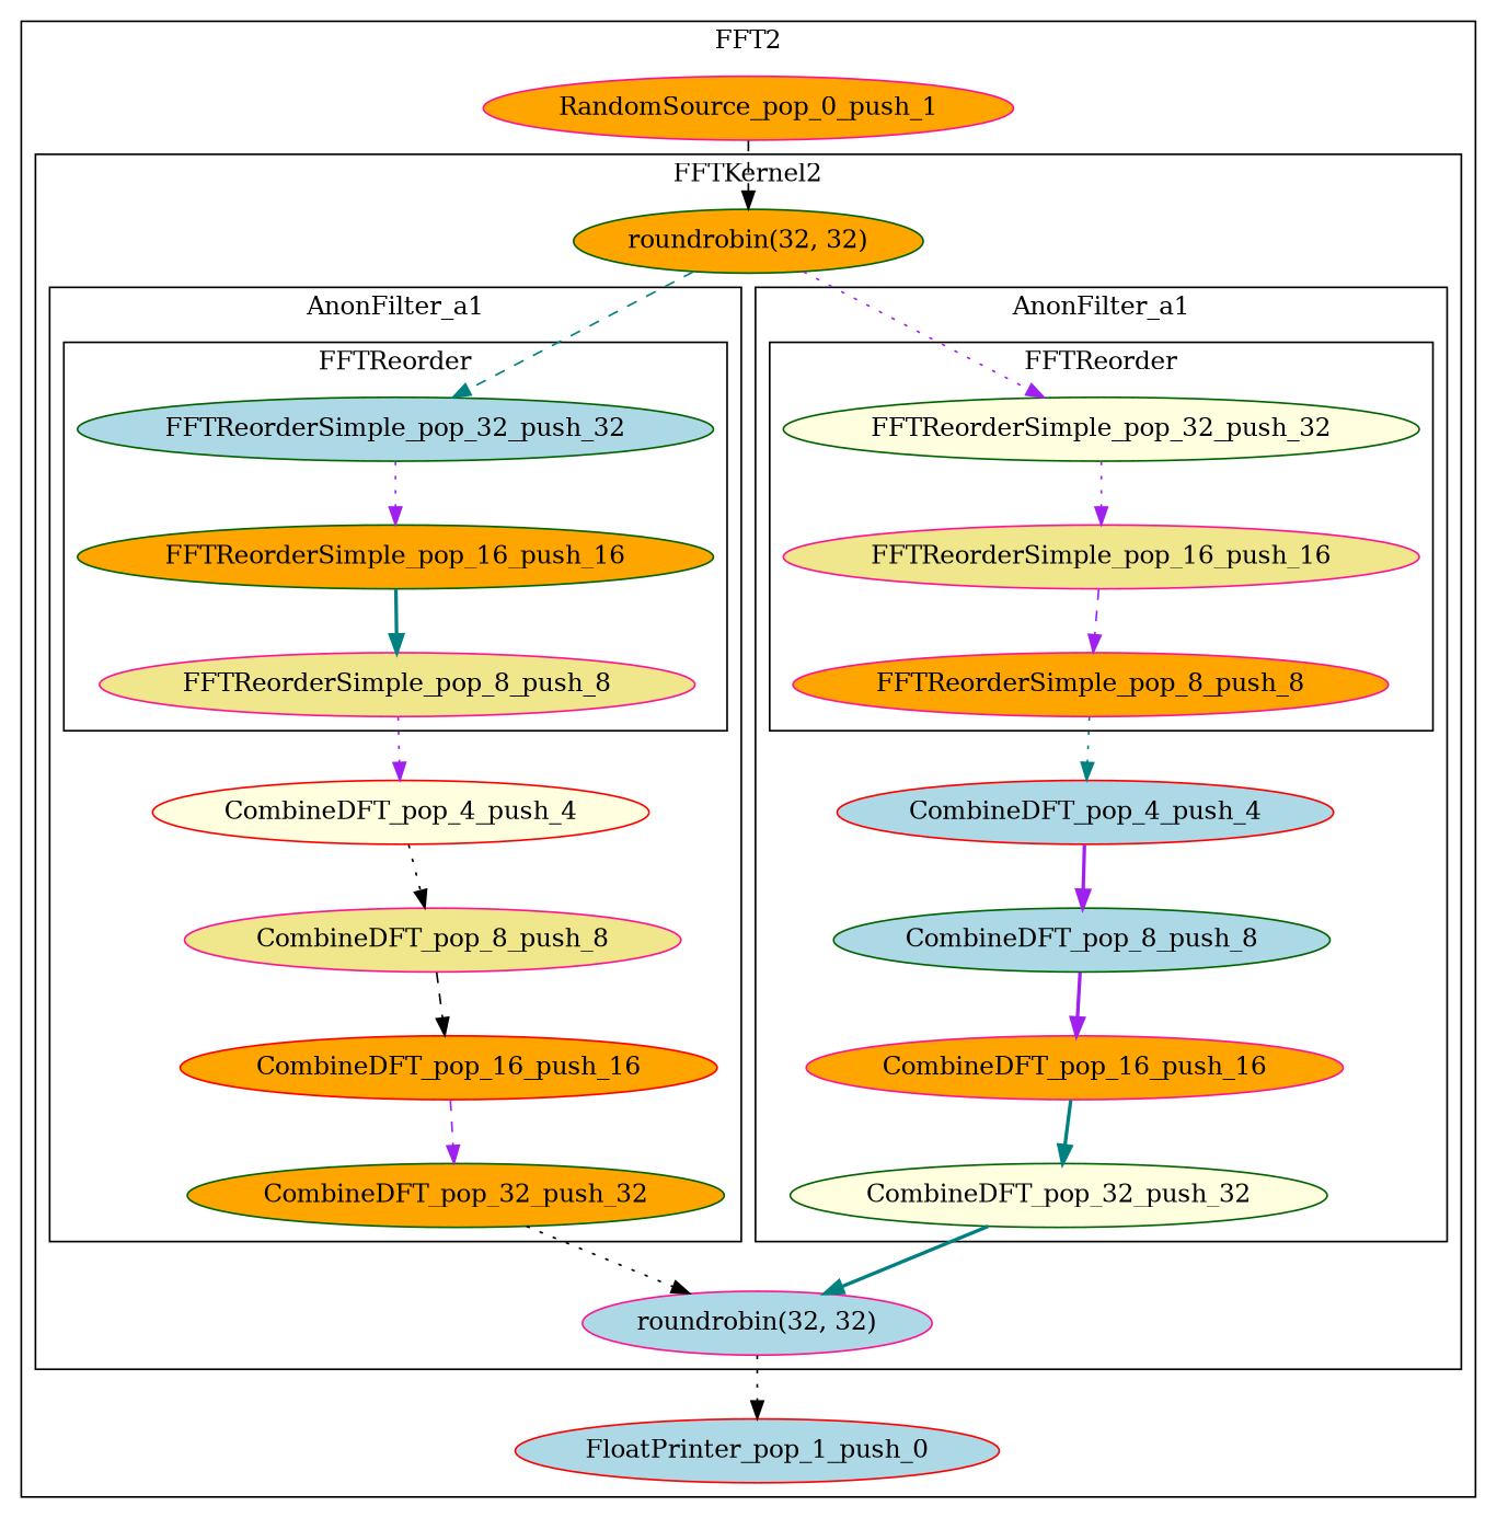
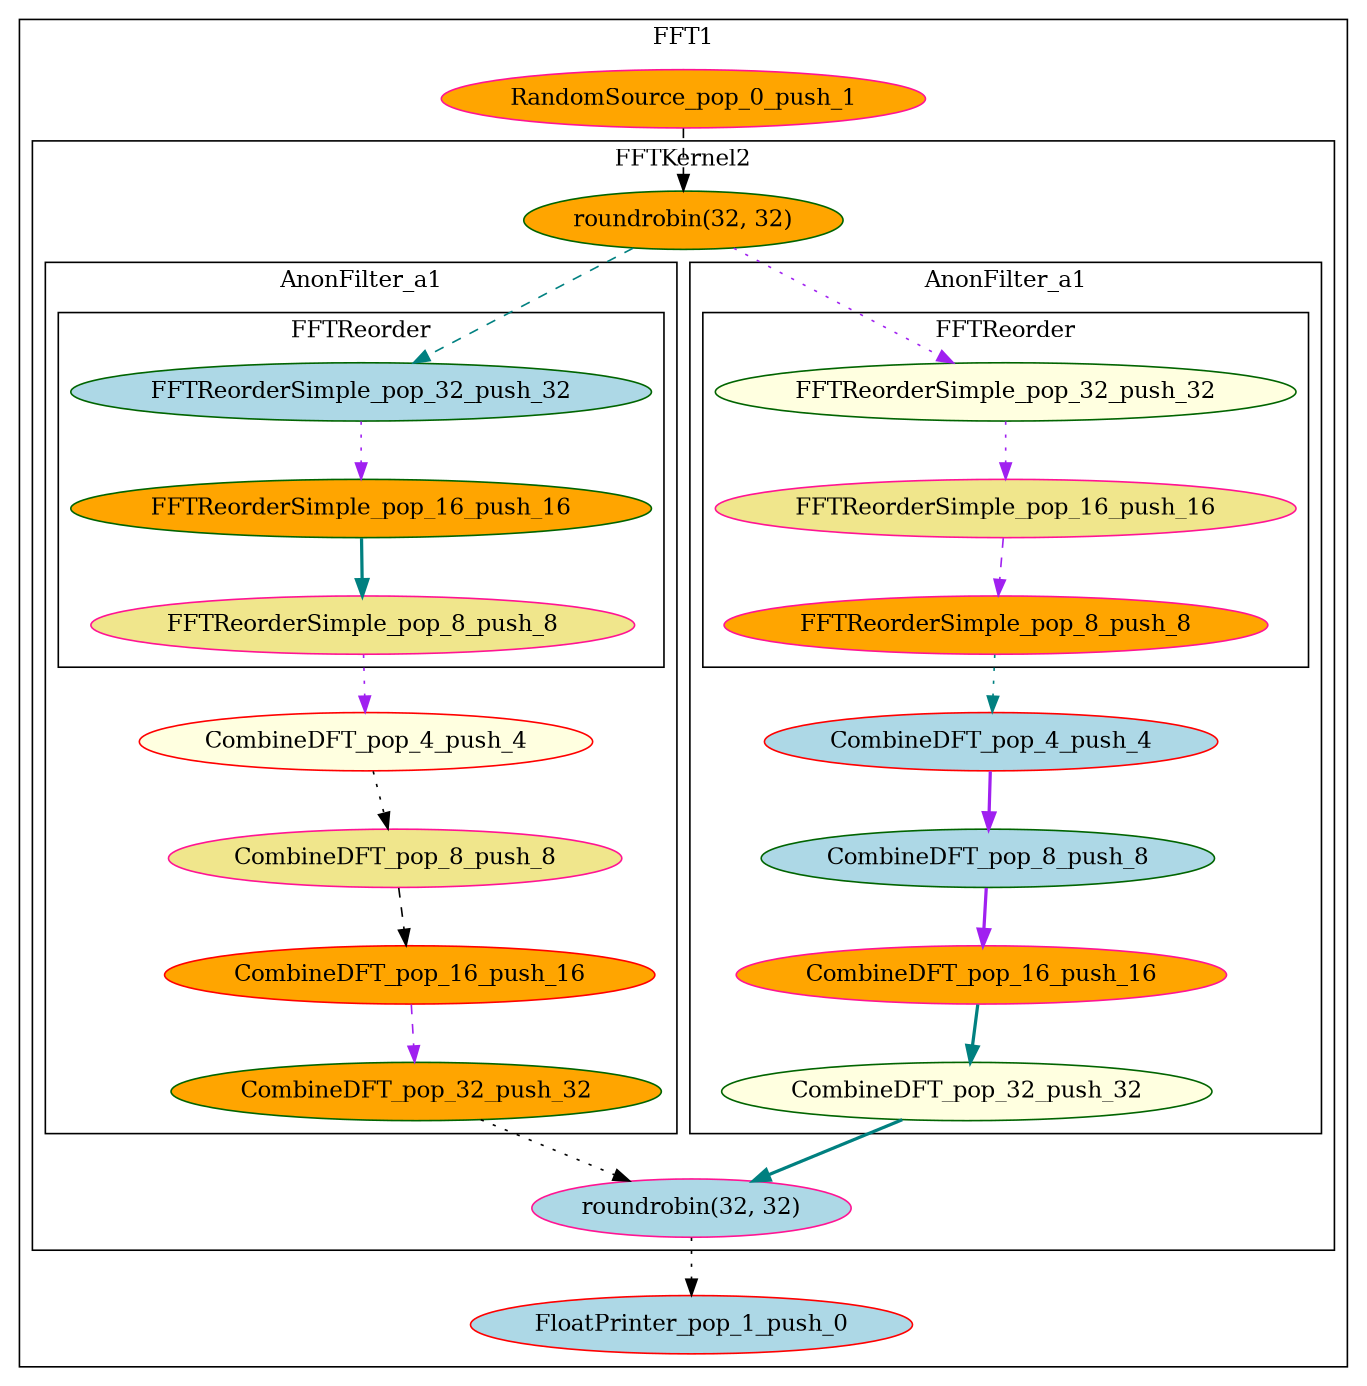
  digraph {
    node [style=filled fillcolor=orange color=deeppink]
    edge [color=purple style=dotted]
    n1 [label=FFTReorderSimple_pop_8_push_8 fillcolor=khaki]
    n2 [label=FFTReorderSimple_pop_32_push_32 fillcolor=lightblue color=darkgreen]
    n3 [label=FFTReorderSimple_pop_16_push_16 color=darkgreen]
    n4 [label=CombineDFT_pop_4_push_4 fillcolor=lightyellow color=red]
    n5 [label=CombineDFT_pop_8_push_8 fillcolor=khaki]
    n6 [label=CombineDFT_pop_16_push_16 color=red]
    n7 [label=CombineDFT_pop_32_push_32 color=darkgreen]
    n8 [label=FFTReorderSimple_pop_8_push_8]
    n9 [label=FFTReorderSimple_pop_32_push_32 fillcolor=lightyellow color=darkgreen]
    n10 [label=FFTReorderSimple_pop_16_push_16 fillcolor=khaki]
    n11 [label=CombineDFT_pop_4_push_4 fillcolor=lightblue color=red]
    n12 [label=CombineDFT_pop_8_push_8 fillcolor=lightblue color=darkgreen]
    n13 [label=CombineDFT_pop_16_push_16]
    n14 [label=CombineDFT_pop_32_push_32 fillcolor=lightyellow color=darkgreen]
    n15 [label="roundrobin(32, 32)" color=darkgreen]
    n16 [label="roundrobin(32, 32)" fillcolor=lightblue]
    n17 [label=RandomSource_pop_0_push_1]
    n18 [label=FloatPrinter_pop_1_push_0 fillcolor=lightblue color=red]
    subgraph cluster_1 {
-     label=FFT2
+     label=FFT1
      n17
      n18
      subgraph cluster_2 {
        label=FFTKernel2
        n15
        n16
        subgraph cluster_3 {
          label=AnonFilter_a1
          n4
          n5
          n6
          n7
          subgraph cluster_4 {
            label=FFTReorder
            n1
            n2
            n3
          }
        }
        subgraph cluster_5 {
          label=AnonFilter_a1
          n11
          n12
          n13
          n14
          subgraph cluster_6 {
            label=FFTReorder
            n8
            n9
            n10
          }
        }
      }
    }
    n1 -> n4
    n2 -> n3
    n3 -> n1 [color=teal style=bold]
    n4 -> n5 [color=black]
    n5 -> n6 [color=black style=dashed]
    n6 -> n7 [style=dashed]
    n7 -> n16 [color=black]
    n8 -> n11 [color=teal]
    n9 -> n10
    n10 -> n8 [style=dashed]
    n11 -> n12 [style=bold]
    n12 -> n13 [style=bold]
    n13 -> n14 [color=teal style=bold]
    n14 -> n16 [color=teal style=bold]
    n15 -> n2 [color=teal style=dashed]
    n15 -> n9
    n16 -> n18 [color=black]
    n17 -> n15 [color=black style=dashed]
  }
